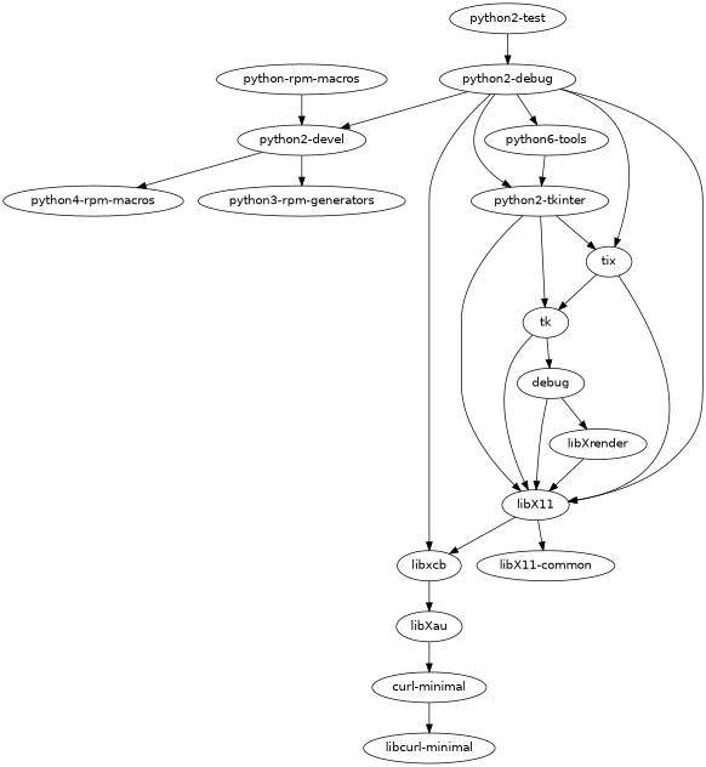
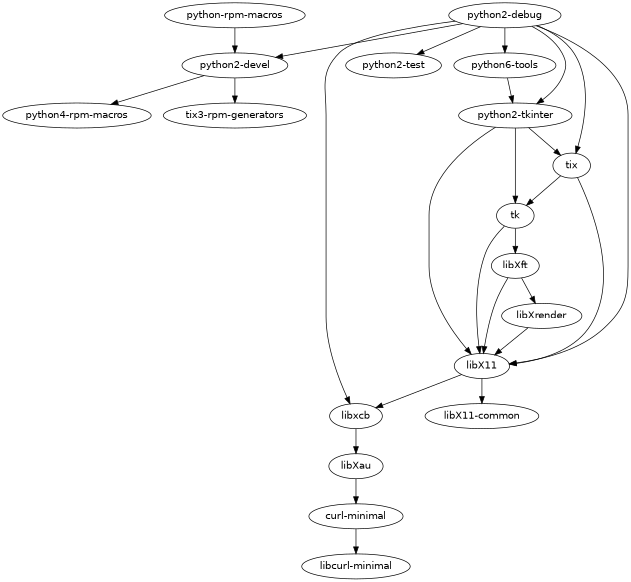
  strict digraph {
    fontname="DejaVu Sans"
    node [fontname="DejaVu Sans"]
    edge [fontname="DejaVu Sans"]
    "curl-minimal"
    "libcurl-minimal"
    libX11
    "libX11-common"
    libxcb
    libXau
-   libXft [label=debug]
+   libXft
    libXrender
    "python2-debug"
    "python2-devel"
    "python2-test"
    "python2-tkinter"
    n13 [label="python6-tools"]
    tix
    n15 [label="python4-rpm-macros"]
-   "python3-rpm-generators"
+   "python3-rpm-generators" [label="tix3-rpm-generators"]
    tk
    "python-rpm-macros"
    "curl-minimal" -> "libcurl-minimal"
    libX11 -> "libX11-common"
    libX11 -> libxcb
    libxcb -> libXau
    libXau -> "curl-minimal"
    libXft -> libX11
    libXft -> libXrender
    libXrender -> libX11
    "python2-debug" -> libX11
    "python2-debug" -> libxcb
    "python2-debug" -> "python2-devel"
-   "python2-test" -> "python2-debug"
+   "python2-debug" -> "python2-test"
    "python2-debug" -> "python2-tkinter"
    "python2-debug" -> n13
    "python2-debug" -> tix
    "python2-devel" -> n15
    "python2-devel" -> "python3-rpm-generators"
    "python2-tkinter" -> libX11
    "python2-tkinter" -> tix
    "python2-tkinter" -> tk
    n13 -> "python2-tkinter"
    tix -> libX11
    tix -> tk
    tk -> libX11
    tk -> libXft
    "python-rpm-macros" -> "python2-devel"
  }
